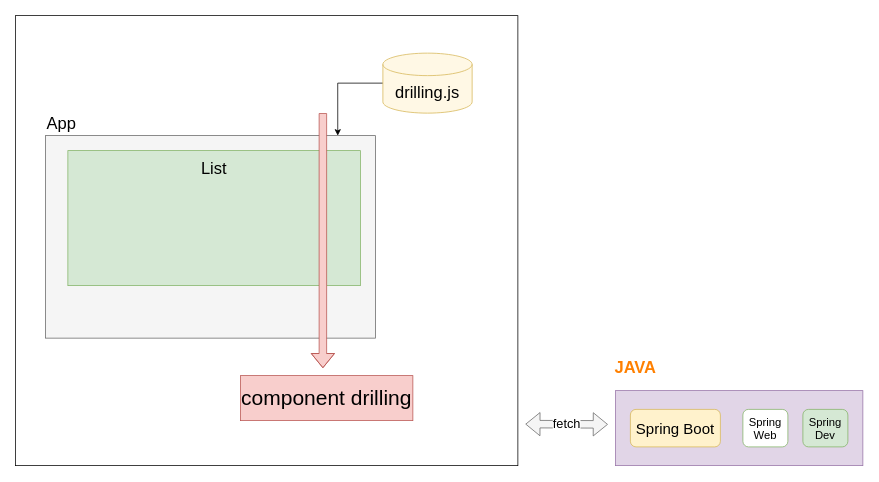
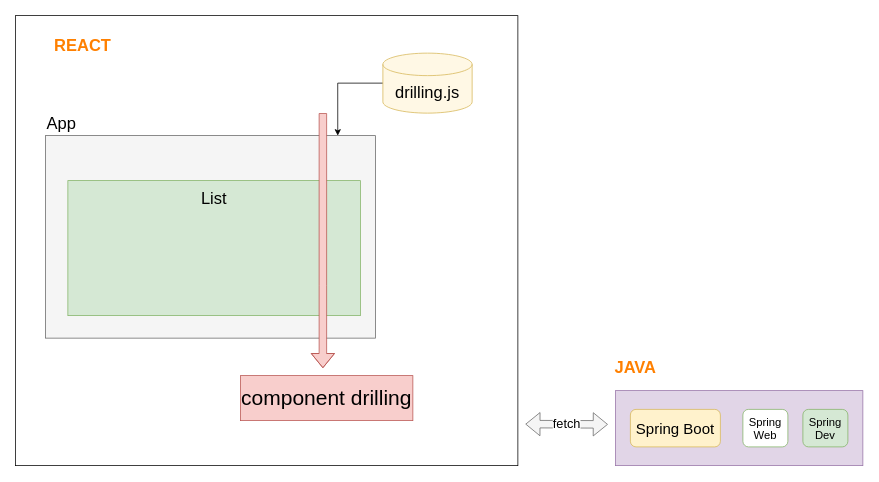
  <mxCell id="0" />
  <mxCell id="1" parent="0" />
  <mxCell id="2" value="" style="rounded=0;whiteSpace=wrap;html=1;" parent="1" vertex="1"><mxGeometry x="20" y="20" width="670" height="600" as="geometry" /></mxCell>
  <mxCell id="3" value="" style="rounded=0;whiteSpace=wrap;html=1;fillColor=#f5f5f5;strokeColor=#666666;fontColor=#333333;" parent="1" vertex="1"><mxGeometry x="60" y="180" width="440" height="270" as="geometry" /></mxCell>
  <mxCell id="4" value="App" style="text;html=1;strokeColor=none;fillColor=none;align=left;verticalAlign=middle;whiteSpace=wrap;rounded=0;fontSize=22;" parent="1" vertex="1"><mxGeometry x="60" y="150" width="260" height="30" as="geometry" /></mxCell>
  <mxCell id="5" style="edgeStyle=orthogonalEdgeStyle;rounded=0;orthogonalLoop=1;jettySize=auto;html=1;entryX=0.886;entryY=0;entryDx=0;entryDy=0;entryPerimeter=0;fontSize=22;" parent="1" source="6" target="3" edge="1"><mxGeometry relative="1" as="geometry" /></mxCell>
  <mxCell id="6" value="drilling.js" style="shape=cylinder3;whiteSpace=wrap;html=1;boundedLbl=1;backgroundOutline=1;size=15;fontSize=22;align=center;fillColor=#fff2cc;strokeColor=#d6b656;fillOpacity=50;" parent="1" vertex="1"><mxGeometry x="510" y="70" width="119" height="80" as="geometry" /></mxCell>
- <mxCell id="7" value="List&lt;br&gt;&lt;br&gt;&lt;br&gt;&lt;br&gt;&lt;br&gt;&lt;br&gt;" style="rounded=0;whiteSpace=wrap;html=1;fontSize=22;align=center;fillColor=#d5e8d4;strokeColor=#82b366;" parent="1" vertex="1"><mxGeometry x="90" y="200" width="390" height="180" as="geometry" /></mxCell>
+ <mxCell id="7" value="List&lt;br&gt;&lt;br&gt;&lt;br&gt;&lt;br&gt;&lt;br&gt;&lt;br&gt;" style="rounded=0;whiteSpace=wrap;html=1;fontSize=22;align=center;fillColor=#d5e8d4;strokeColor=#82b366;" parent="1" vertex="1"><mxGeometry x="90" y="240" width="390" height="180" as="geometry" /></mxCell>
  <mxCell id="8" value="" style="shape=flexArrow;endArrow=classic;html=1;fontSize=22;fillColor=#f8cecc;strokeColor=#b85450;" parent="1" edge="1"><mxGeometry width="50" height="50" relative="1" as="geometry"><mxPoint x="430" y="150" as="sourcePoint" /><mxPoint x="430" y="490" as="targetPoint" /><Array as="points"><mxPoint x="430" y="380" /></Array></mxGeometry></mxCell>
  <mxCell id="9" value="component drilling" style="text;html=1;strokeColor=#b85450;fillColor=#f8cecc;align=center;verticalAlign=middle;whiteSpace=wrap;rounded=0;fontSize=28;" parent="1" vertex="1"><mxGeometry x="320" y="500" width="230" height="60" as="geometry" /></mxCell>
+ <mxCell id="10" value="REACT" style="text;html=1;strokeColor=none;fillColor=none;align=center;verticalAlign=middle;whiteSpace=wrap;rounded=0;fontSize=22;fontStyle=1;fontColor=#FF8000;" parent="1" vertex="1"><mxGeometry x="60" y="50" width="100" height="20" as="geometry" /></mxCell>
  <mxCell id="11" value="" style="rounded=0;whiteSpace=wrap;html=1;fillColor=#e1d5e7;strokeColor=#9673a6;" parent="1" vertex="1"><mxGeometry x="820" y="520" width="330" height="100" as="geometry" /></mxCell>
  <mxCell id="12" value="fetch" style="shape=flexArrow;endArrow=classic;startArrow=classic;html=1;fontSize=17;fillColor=#f5f5f5;strokeColor=#666666;" parent="1" edge="1"><mxGeometry width="50" height="50" relative="1" as="geometry"><mxPoint x="700" y="564.66" as="sourcePoint" /><mxPoint x="810" y="565" as="targetPoint" /></mxGeometry></mxCell>
  <mxCell id="13" value="Spring Boot" style="rounded=1;whiteSpace=wrap;html=1;fillColor=#fff2cc;strokeColor=#d6b656;fontSize=20;" vertex="1" parent="1"><mxGeometry x="840" y="545" width="120" height="50" as="geometry" /></mxCell>
  <mxCell id="14" value="Spring Web" style="rounded=1;whiteSpace=wrap;html=1;fillColor=#ffffff;strokeColor=#82b366;fontSize=15;" vertex="1" parent="1"><mxGeometry x="990" y="545" width="60" height="50" as="geometry" /></mxCell>
  <mxCell id="15" value="Spring Dev" style="rounded=1;whiteSpace=wrap;html=1;fillColor=#d5e8d4;strokeColor=#82b366;fontSize=15;" vertex="1" parent="1"><mxGeometry x="1070" y="545" width="60" height="50" as="geometry" /></mxCell>
  <mxCell id="16" value="JAVA" style="text;html=1;strokeColor=none;fillColor=none;align=center;verticalAlign=middle;whiteSpace=wrap;rounded=0;fontSize=22;fontStyle=1;fontColor=#FF8000;" vertex="1" parent="1"><mxGeometry x="827" y="480" width="40" height="20" as="geometry" /></mxCell>
